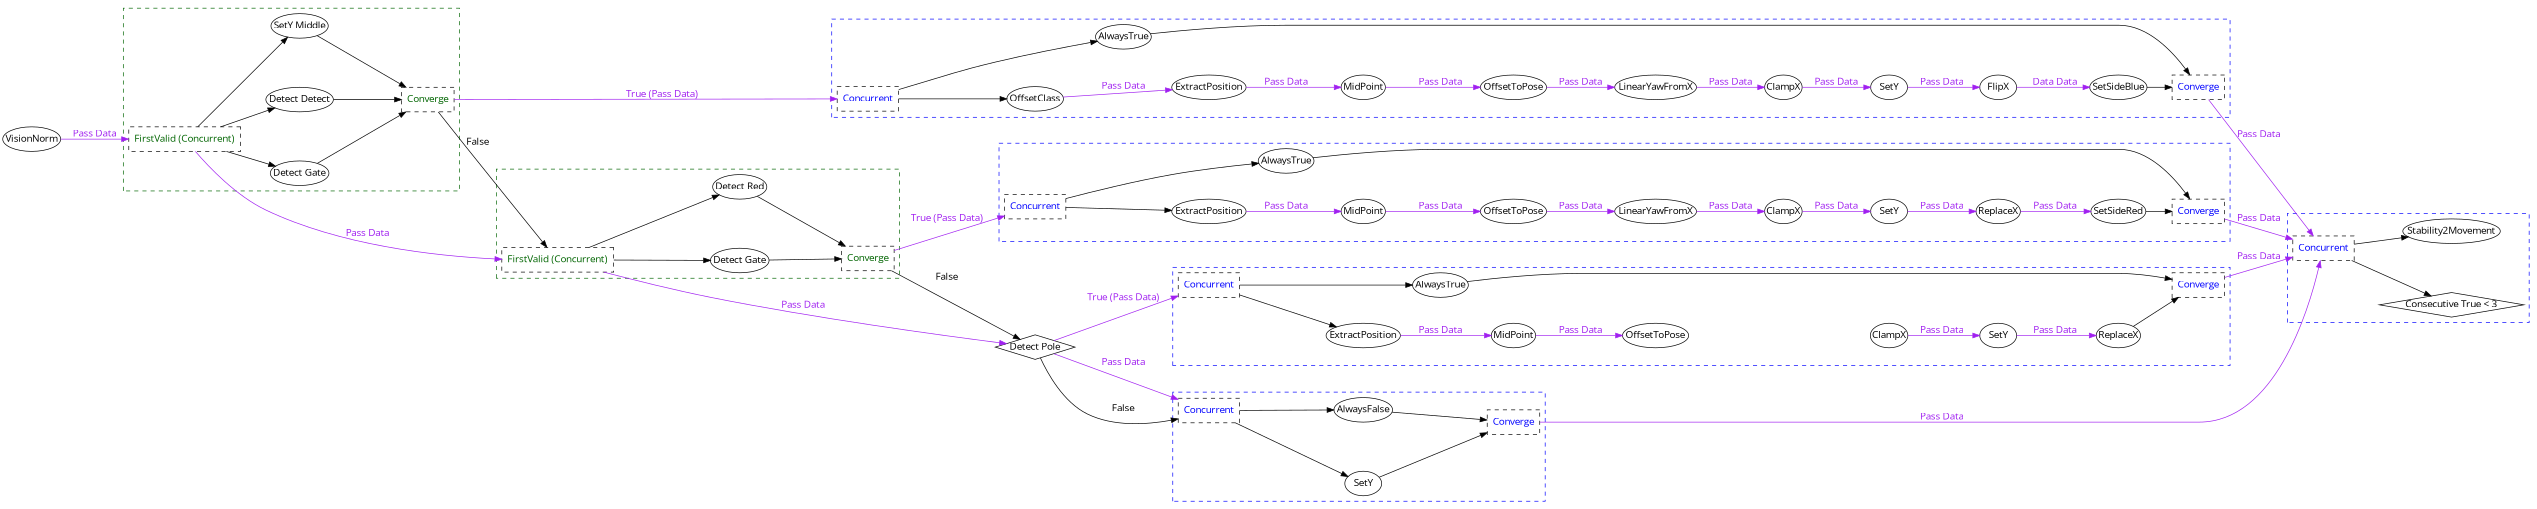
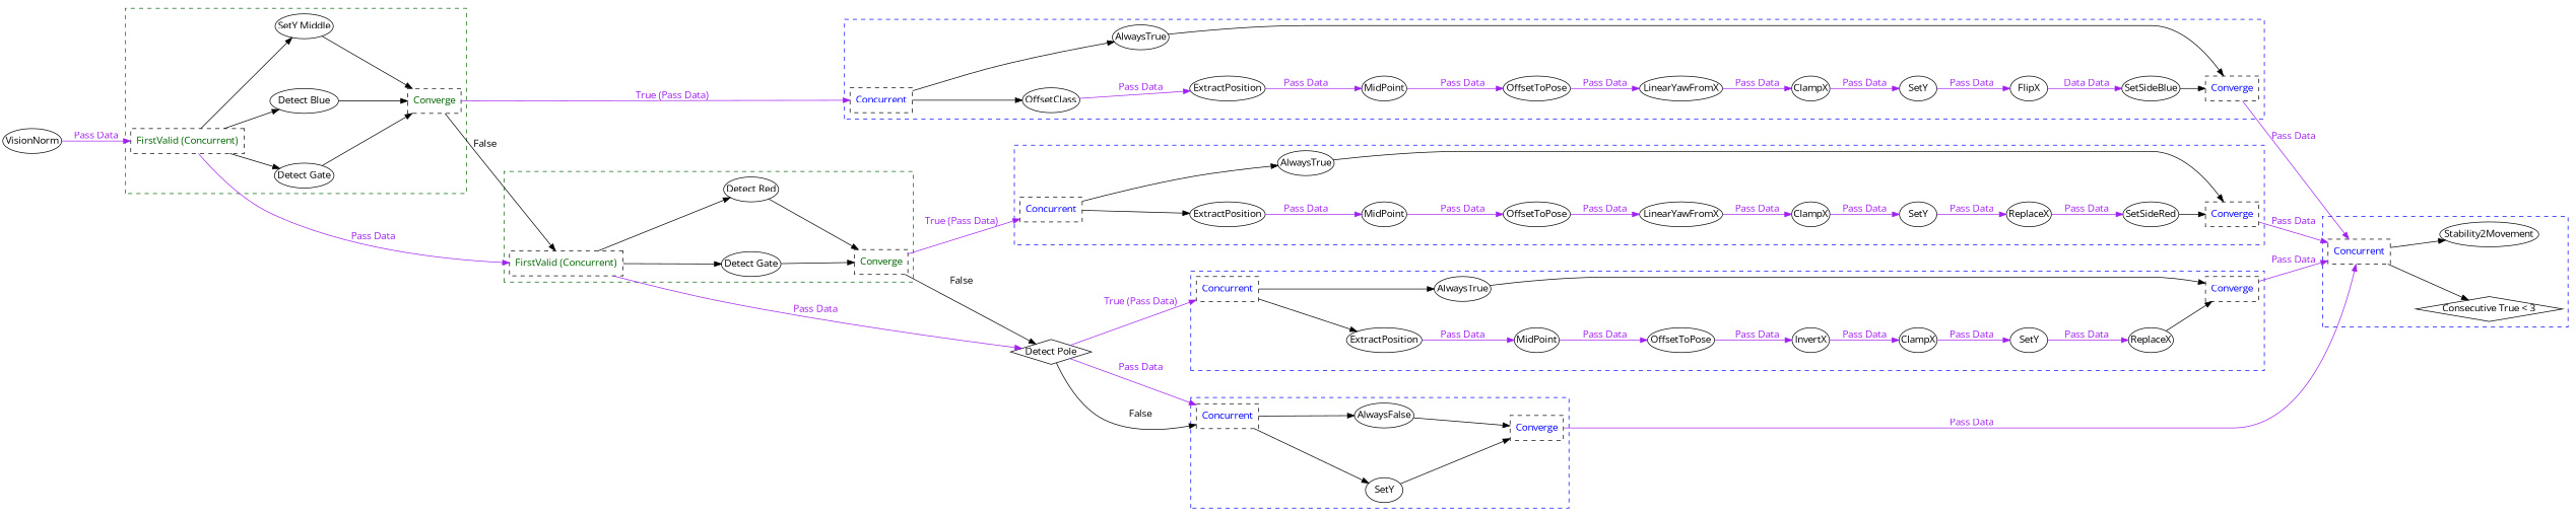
  digraph {
    fontname="Open Sans"
    nodesep=1.0
    rankdir=LR
    splines=true
    node [fontname="Open Sans" margin=0]
    edge [color=purple fontcolor=purple fontname="Open Sans"]
    n1 [label=FlipX]
    n2 [label=SetSideBlue]
    n3 [fontcolor=blue label=Converge shape=box style=dashed margin=""]
    n4 [label=SetY]
    n5 [label=ClampX]
    n6 [label=LinearYawFromX]
    n7 [label=OffsetToPose]
    n8 [label=MidPoint]
    n9 [label=ExtractPosition]
    n10 [label=OffsetClass]
    n11 [fontcolor=blue label=Concurrent shape=box style=dashed margin=""]
    n12 [label=AlwaysTrue]
    n13 [label=ReplaceX]
    n14 [label=SetSideRed]
    n15 [fontcolor=blue label=Converge shape=box style=dashed margin=""]
    n16 [label=SetY]
    n17 [label=ClampX]
    n18 [label=LinearYawFromX]
    n19 [label=OffsetToPose]
    n20 [label=MidPoint]
    n21 [label=ExtractPosition]
    n22 [fontcolor=blue label=Concurrent shape=box style=dashed margin=""]
    n23 [label=AlwaysTrue]
    n24 [label=SetY]
    n25 [label=ReplaceX]
    n26 [fontcolor=blue label=Converge shape=box style=dashed margin=""]
    n27 [label=ClampX]
+   n28 [label=InvertX]
    n29 [label=OffsetToPose]
    n30 [label=MidPoint]
    n31 [label=ExtractPosition]
    n32 [fontcolor=blue label=Concurrent shape=box style=dashed margin=""]
    n33 [label=AlwaysTrue]
    n34 [fontcolor=blue label=Concurrent shape=box style=dashed margin=""]
    n35 [label=SetY]
    n36 [label=AlwaysFalse]
    n37 [fontcolor=blue label=Converge shape=box style=dashed margin=""]
    n38 [fontcolor=darkgreen label=Converge shape=box style=dashed margin=""]
    n39 [fontcolor=darkgreen label="FirstValid (Concurrent)" shape=box style=dashed margin=""]
    n40 [label="Detect Gate"]
    n41 [label="Detect Red"]
    n42 [fontcolor=darkgreen label=Converge shape=box style=dashed margin=""]
    n43 [fontcolor=darkgreen label="FirstValid (Concurrent)" shape=box style=dashed margin=""]
    n44 [label="Detect Gate"]
-   n45 [label="Detect Detect"]
+   n45 [label="Detect Blue"]
    n46 [label="SetY Middle"]
    n47 [label="Consecutive True < 3" shape=diamond]
    n48 [fontcolor=blue label=Concurrent shape=box style=dashed margin=""]
    n49 [label=Stability2Movement]
    n50 [label="Detect Pole" shape=diamond]
    n51 [label=VisionNorm]
    subgraph cluster_1 {
      color=blue
      style=dashed
      n1
      n2
      n3
      n4
      n5
      n6
      n7
      n8
      n9
      n10
      n11
      n12
    }
    subgraph cluster_2 {
      color=blue
      style=dashed
      n13
      n14
      n15
      n16
      n17
      n18
      n19
      n20
      n21
      n22
      n23
    }
    subgraph cluster_3 {
      color=blue
      style=dashed
      n24
      n25
      n26
      n27
+     n28
      n29
      n30
      n31
      n32
      n33
    }
    subgraph cluster_4 {
      color=blue
      style=dashed
      n34
      n35
      n36
      n37
    }
    subgraph cluster_5 {
      color=darkgreen
      style=dashed
      n38
      n39
      n40
      n41
    }
    subgraph cluster_6 {
      color=darkgreen
      style=dashed
      n42
      n43
      n44
      n45
      n46
    }
    subgraph cluster_7 {
      color=blue
      style=dashed
      n47
      n48
      n49
    }
    n1 -> n2 [label="Data Data"]
    n2 -> n3 [color="" fontcolor=""]
    n3 -> n48 [label="Pass Data"]
    n4 -> n1 [label="Pass Data"]
    n5 -> n4 [label="Pass Data"]
    n6 -> n5 [label="Pass Data"]
    n7 -> n6 [label="Pass Data"]
    n8 -> n7 [label="Pass Data"]
    n9 -> n8 [label="Pass Data"]
    n10 -> n9 [label="Pass Data"]
    n11 -> n10 [color="" fontcolor=""]
    n11 -> n12 [color="" fontcolor=""]
    n12 -> n3 [color="" fontcolor=""]
    n13 -> n14 [label="Pass Data"]
    n14 -> n15 [color="" fontcolor=""]
    n15 -> n48 [label="Pass Data"]
    n16 -> n13 [label="Pass Data"]
    n17 -> n16 [label="Pass Data"]
    n18 -> n17 [label="Pass Data"]
    n19 -> n18 [label="Pass Data"]
    n20 -> n19 [label="Pass Data"]
    n21 -> n20 [label="Pass Data"]
    n22 -> n21 [color="" fontcolor=""]
    n22 -> n23 [color="" fontcolor=""]
    n23 -> n15 [color="" fontcolor=""]
    n24 -> n25 [label="Pass Data"]
    n25 -> n26 [color="" fontcolor=""]
    n26 -> n48 [label="Pass Data"]
    n27 -> n24 [label="Pass Data"]
+   n28 -> n27 [label="Pass Data"]
+   n29 -> n28 [label="Pass Data"]
    n30 -> n29 [label="Pass Data"]
    n31 -> n30 [label="Pass Data"]
    n32 -> n31 [color="" fontcolor=""]
    n32 -> n33 [color="" fontcolor=""]
    n33 -> n26 [color="" fontcolor=""]
    n34 -> n35 [color="" fontcolor=""]
    n34 -> n36 [color="" fontcolor=""]
    n35 -> n37 [color="" fontcolor=""]
    n36 -> n37 [color="" fontcolor=""]
    n37 -> n48 [label="Pass Data"]
    n38 -> n22 [label="True (Pass Data)"]
    n38 -> n50 [label=False color="" fontcolor=""]
    n39 -> n40 [color="" fontcolor=""]
    n39 -> n41 [color="" fontcolor=""]
    n39 -> n50 [label="Pass Data"]
    n40 -> n38 [color="" fontcolor=""]
    n41 -> n38 [color="" fontcolor=""]
    n42 -> n11 [label="True (Pass Data)"]
    n42 -> n39 [label=False color="" fontcolor=""]
    n43 -> n39 [label="Pass Data"]
    n43 -> n44 [color="" fontcolor=""]
    n43 -> n45 [color="" fontcolor=""]
    n43 -> n46 [color="" fontcolor=""]
    n44 -> n42 [color="" fontcolor=""]
    n45 -> n42 [color="" fontcolor=""]
    n46 -> n42 [color="" fontcolor=""]
    n48 -> n47 [color="" fontcolor=""]
    n48 -> n49 [color="" fontcolor=""]
    n50 -> n32 [label="True (Pass Data)"]
    n50 -> n34 [label=False color="" fontcolor=""]
    n50 -> n34 [label="Pass Data"]
    n51 -> n43 [label="Pass Data"]
  }
